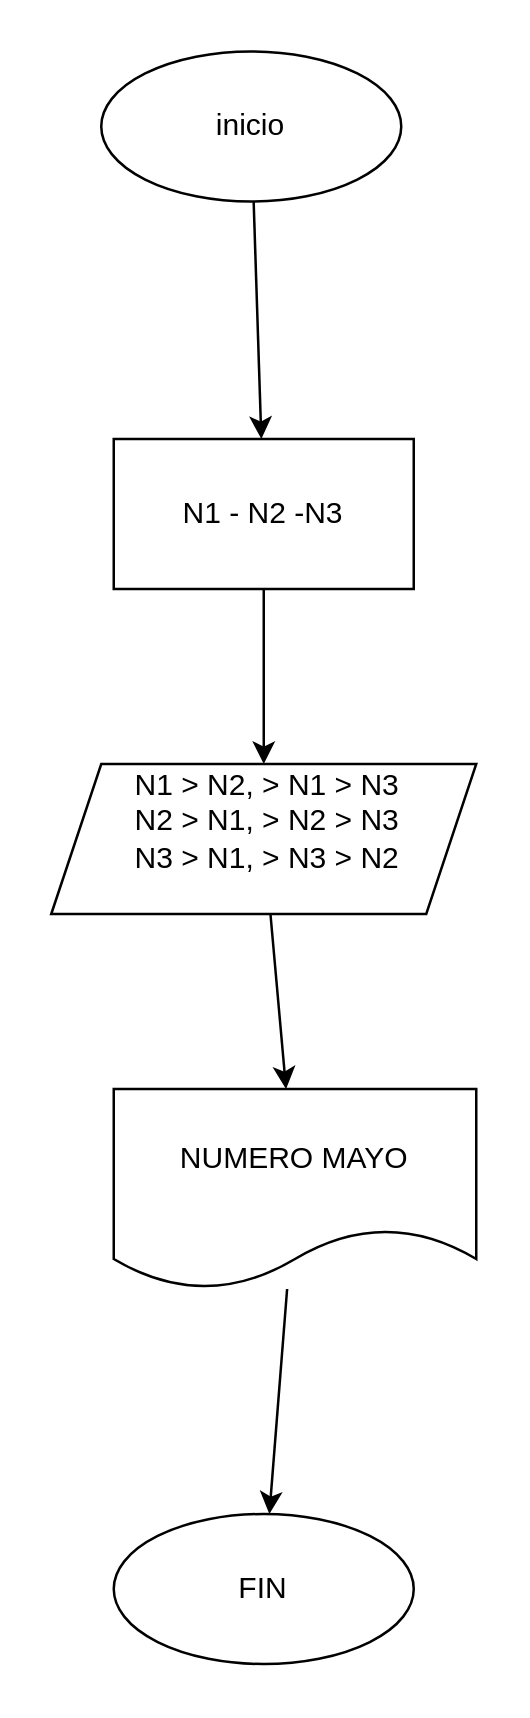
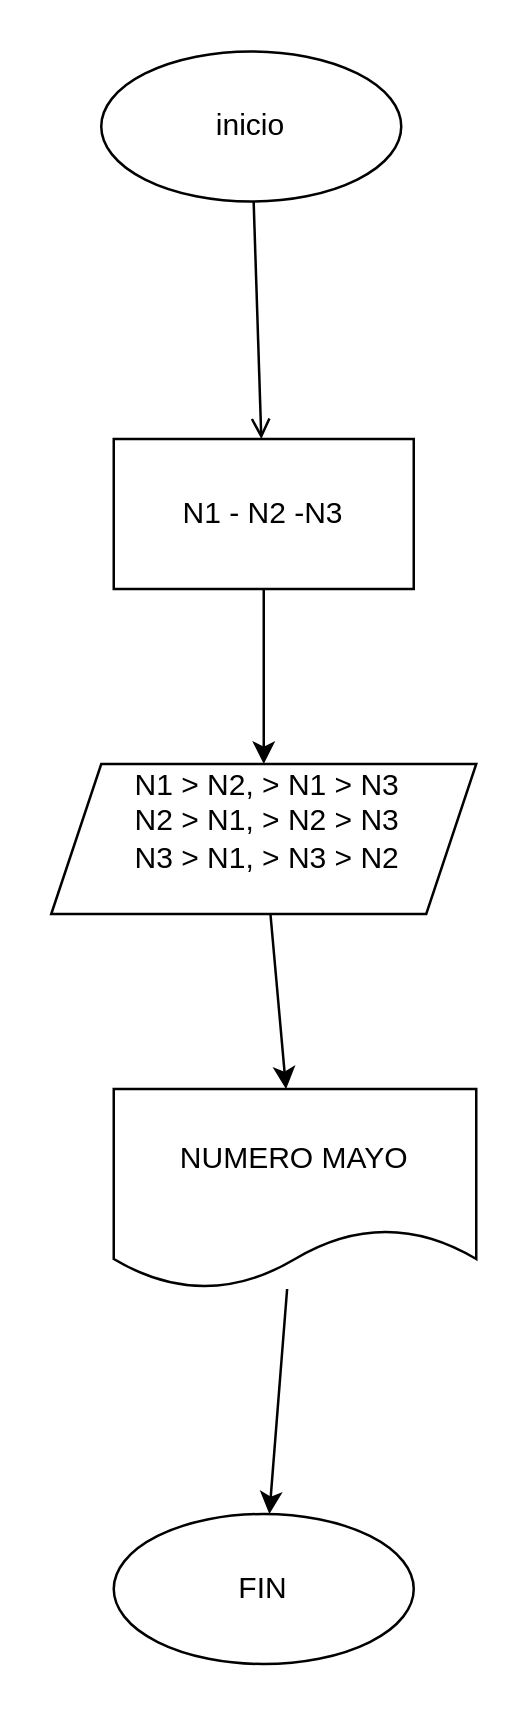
  <mxCell id="0" />
  <mxCell id="1" parent="0" />
- <mxCell id="2" value="" style="edgeStyle=none;html=1;" edge="1" parent="1" source="3" target="5"><mxGeometry relative="1" as="geometry" /></mxCell>
+ <mxCell id="2" value="" style="edgeStyle=none;html=1;endArrow=open;" edge="1" parent="1" source="3" target="5"><mxGeometry relative="1" as="geometry" /></mxCell>
  <mxCell id="3" value="inicio" style="ellipse;whiteSpace=wrap;html=1;" vertex="1" parent="1"><mxGeometry x="40" y="20" width="120" height="60" as="geometry" /></mxCell>
  <mxCell id="4" value="" style="edgeStyle=none;html=1;" edge="1" parent="1" source="5" target="7"><mxGeometry relative="1" as="geometry" /></mxCell>
  <mxCell id="5" value="N1 - N2 -N3" style="whiteSpace=wrap;html=1;" vertex="1" parent="1"><mxGeometry x="45" y="175" width="120" height="60" as="geometry" /></mxCell>
  <mxCell id="6" value="" style="edgeStyle=none;html=1;" edge="1" parent="1" source="7" target="9"><mxGeometry relative="1" as="geometry" /></mxCell>
  <mxCell id="7" value="&#10;&#10;&lt;div&gt;&amp;nbsp;N1 &amp;gt; N2, &amp;gt; N1 &amp;gt; N3&lt;/div&gt;&lt;div&gt;&amp;nbsp;N2 &amp;gt; N1, &amp;gt; N2 &amp;gt; N3&lt;/div&gt;&lt;div&gt;&amp;nbsp;N3 &amp;gt; N1, &amp;gt; N3 &amp;gt; N2&lt;/div&gt;&lt;div&gt;&lt;br style=&quot;color: rgb(240, 240, 240); font-family: helvetica; font-size: 12px; font-style: normal; font-weight: 400; letter-spacing: normal; text-align: center; text-indent: 0px; text-transform: none; word-spacing: 0px; background-color: rgb(42, 42, 42);&quot;&gt;&#10;&#10;&lt;/div&gt;" style="shape=parallelogram;perimeter=parallelogramPerimeter;whiteSpace=wrap;html=1;fixedSize=1;" vertex="1" parent="1"><mxGeometry x="20" y="305" width="170" height="60" as="geometry" /></mxCell>
  <mxCell id="8" value="" style="edgeStyle=none;html=1;" edge="1" parent="1" source="9" target="10"><mxGeometry relative="1" as="geometry" /></mxCell>
  <mxCell id="9" value="NUMERO MAYO" style="shape=document;whiteSpace=wrap;html=1;boundedLbl=1;" vertex="1" parent="1"><mxGeometry x="45" y="435" width="145" height="80" as="geometry" /></mxCell>
  <mxCell id="10" value="FIN" style="ellipse;whiteSpace=wrap;html=1;" vertex="1" parent="1"><mxGeometry x="45" y="605" width="120" height="60" as="geometry" /></mxCell>
